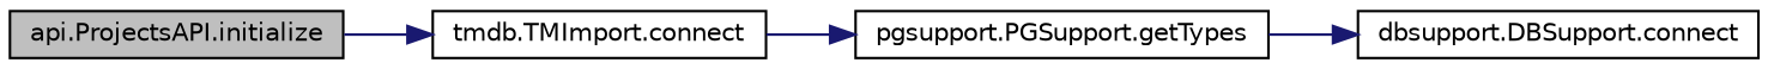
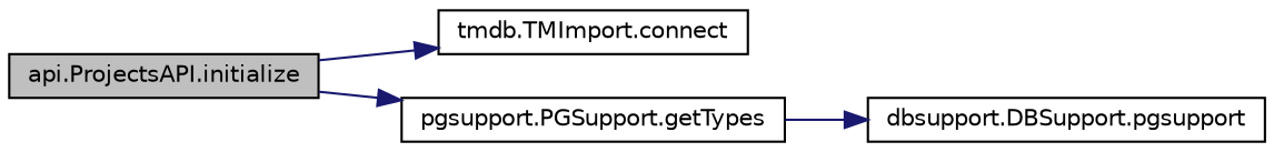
  digraph {
    rankdir=LR
    node [color=black fillcolor=white fontname=Helvetica fontsize=10 shape=record style=filled]
    edge [color=midnightblue fontname=Helvetica fontsize=10 labelfontname=Helvetica labelfontsize=10 style=solid]
    n1 [fillcolor=grey75 fontcolor=black height=0.2 label="api.ProjectsAPI.initialize" width=0.4]
    n2 [height=0.2 label="tmdb.TMImport.connect" width=0.4]
    n3 [height=0.2 label="pgsupport.PGSupport.getTypes" width=0.4]
-   n4 [height=0.2 label="dbsupport.DBSupport.connect" width=0.4]
+   n4 [height=0.2 label="dbsupport.DBSupport.pgsupport" width=0.4]
    n1 -> n2
-   n2 -> n3
+   n1 -> n3
    n3 -> n4
  }
